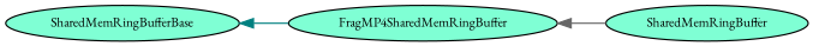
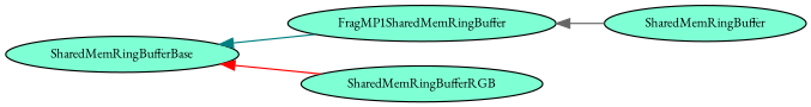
  digraph {
    fontname="EB Garamond"
    rankdir=LR
    node [color=black fillcolor=aquamarine fontname="EB Garamond" fontsize=10 shape=ellipse style=filled]
    edge [dir=back fontname="EB Garamond" fontsize=10 labelfontname=Helvetica labelfontsize=10 style=solid]
    n1 [height=0.2 label=SharedMemRingBufferBase width=0.4]
-   n2 [height=0.2 label=FragMP4SharedMemRingBuffer width=0.4]
+   n2 [height=0.2 label=FragMP1SharedMemRingBuffer width=0.4]
+   n3 [height=0.2 label=SharedMemRingBufferRGB width=0.4]
    n4 [height=0.2 label=SharedMemRingBuffer width=0.4]
    n1 -> n2 [color=teal]
+   n1 -> n3 [color=red]
    n2 -> n4 [color=gray40]
  }
